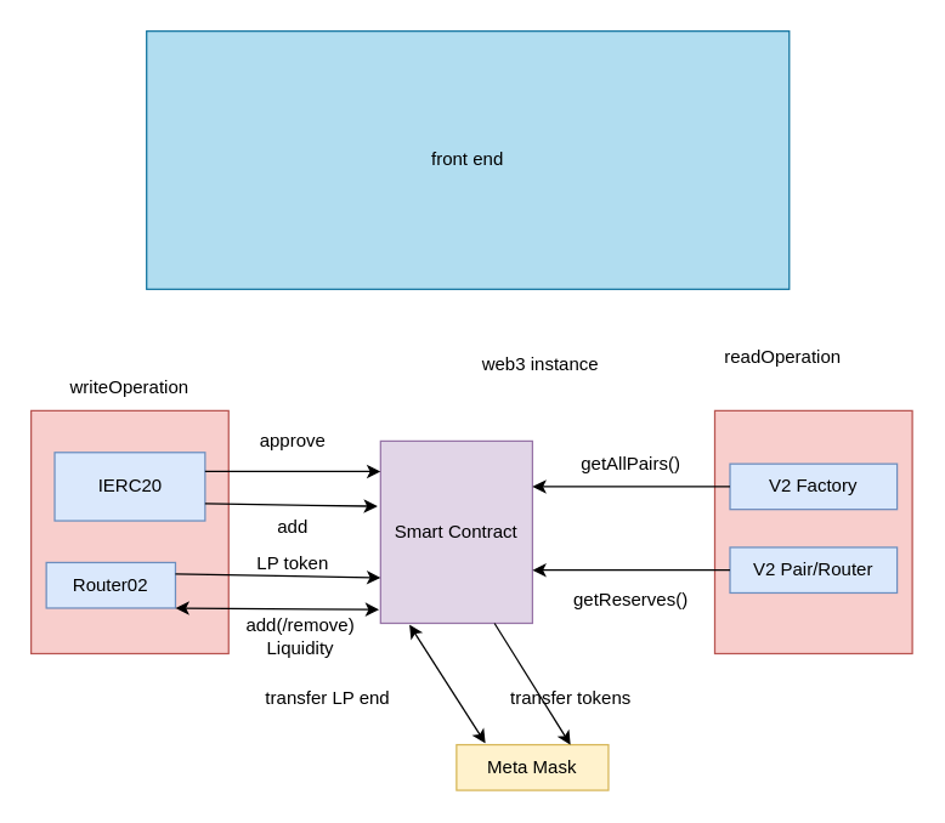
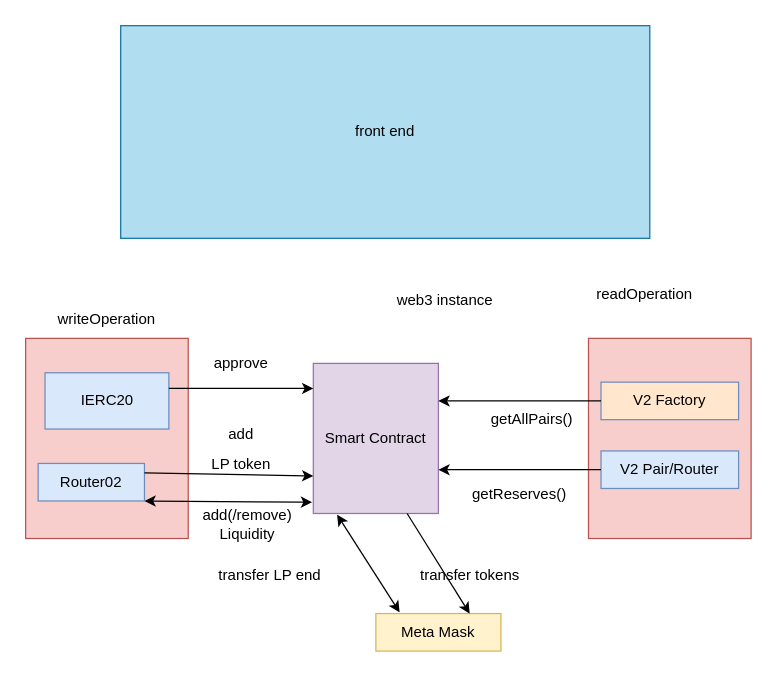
  <mxCell id="0" />
  <mxCell id="1" parent="0" />
  <mxCell id="2" value="" style="rounded=0;whiteSpace=wrap;html=1;fillColor=#f8cecc;strokeColor=#b85450;" vertex="1" parent="1"><mxGeometry x="20" y="270" width="130" height="160" as="geometry" /></mxCell>
  <mxCell id="3" value="" style="rounded=0;whiteSpace=wrap;html=1;fillColor=#f8cecc;strokeColor=#b85450;" vertex="1" parent="1"><mxGeometry x="470" y="270" width="130" height="160" as="geometry" /></mxCell>
  <mxCell id="4" value="Smart Contract" style="rounded=0;whiteSpace=wrap;html=1;fillColor=#e1d5e7;strokeColor=#9673a6;" vertex="1" parent="1"><mxGeometry x="250" y="290" width="100" height="120" as="geometry" /></mxCell>
- <mxCell id="5" value="V2 Factory" style="rounded=0;whiteSpace=wrap;html=1;fillColor=#dae8fc;strokeColor=#6c8ebf;" vertex="1" parent="1"><mxGeometry x="480" y="305" width="110" height="30" as="geometry" /></mxCell>
+ <mxCell id="5" value="V2 Factory" style="rounded=0;whiteSpace=wrap;html=1;fillColor=#ffe6cc;strokeColor=#6c8ebf;" vertex="1" parent="1"><mxGeometry x="480" y="305" width="110" height="30" as="geometry" /></mxCell>
  <mxCell id="6" value="" style="endArrow=classic;html=1;rounded=0;exitX=0;exitY=0.5;exitDx=0;exitDy=0;" edge="1" parent="1" source="5"><mxGeometry width="50" height="50" relative="1" as="geometry"><mxPoint x="290" y="430" as="sourcePoint" /><mxPoint x="350" y="320" as="targetPoint" /></mxGeometry></mxCell>
- <mxCell id="7" value="getAllPairs()" style="text;html=1;strokeColor=none;fillColor=none;align=center;verticalAlign=middle;whiteSpace=wrap;rounded=0;" vertex="1" parent="1"><mxGeometry x="380" y="290" width="70" height="30" as="geometry" /></mxCell>
+ <mxCell id="7" value="getAllPairs()" style="text;html=1;strokeColor=none;fillColor=none;align=center;verticalAlign=middle;whiteSpace=wrap;rounded=0;" vertex="1" parent="1"><mxGeometry x="390" y="320" width="70" height="30" as="geometry" /></mxCell>
  <mxCell id="8" value="V2 Pair/Router" style="rounded=0;whiteSpace=wrap;html=1;fillColor=#dae8fc;strokeColor=#6c8ebf;" vertex="1" parent="1"><mxGeometry x="480" y="360" width="110" height="30" as="geometry" /></mxCell>
  <mxCell id="9" value="readOperation" style="text;html=1;strokeColor=none;fillColor=none;align=center;verticalAlign=middle;whiteSpace=wrap;rounded=0;" vertex="1" parent="1"><mxGeometry x="480" y="220" width="70" height="30" as="geometry" /></mxCell>
  <mxCell id="10" value="getReserves()" style="text;html=1;strokeColor=none;fillColor=none;align=center;verticalAlign=middle;whiteSpace=wrap;rounded=0;" vertex="1" parent="1"><mxGeometry x="380" y="380" width="70" height="30" as="geometry" /></mxCell>
  <mxCell id="11" value="" style="endArrow=classic;html=1;rounded=0;exitX=0;exitY=0.5;exitDx=0;exitDy=0;" edge="1" parent="1" source="8"><mxGeometry width="50" height="50" relative="1" as="geometry"><mxPoint x="460" y="380" as="sourcePoint" /><mxPoint x="350" y="375" as="targetPoint" /></mxGeometry></mxCell>
  <mxCell id="12" value="add(/remove)&lt;br&gt;Liquidity&lt;br&gt;" style="text;html=1;strokeColor=none;fillColor=none;align=center;verticalAlign=middle;whiteSpace=wrap;rounded=0;" vertex="1" parent="1"><mxGeometry x="160" y="418" width="75" as="geometry" /></mxCell>
  <mxCell id="13" value="Router02" style="rounded=0;whiteSpace=wrap;html=1;fillColor=#dae8fc;strokeColor=#6c8ebf;" vertex="1" parent="1"><mxGeometry x="30" y="370" width="85" height="30" as="geometry" /></mxCell>
  <mxCell id="14" value="writeOperation" style="text;html=1;strokeColor=none;fillColor=none;align=center;verticalAlign=middle;whiteSpace=wrap;rounded=0;" vertex="1" parent="1"><mxGeometry x="50" y="240" width="70" height="30" as="geometry" /></mxCell>
  <mxCell id="15" value="approve&lt;br&gt;&lt;br&gt;&lt;br&gt;&lt;br&gt;add" style="text;html=1;strokeColor=none;fillColor=none;align=center;verticalAlign=middle;whiteSpace=wrap;rounded=0;" vertex="1" parent="1"><mxGeometry x="170" y="315" width="45" height="5" as="geometry" /></mxCell>
  <mxCell id="16" value="Meta Mask" style="rounded=0;whiteSpace=wrap;html=1;fillColor=#fff2cc;strokeColor=#d6b656;" vertex="1" parent="1"><mxGeometry x="300" y="490" width="100" height="30" as="geometry" /></mxCell>
  <mxCell id="17" value="" style="endArrow=classic;html=1;rounded=0;exitX=0.75;exitY=1;exitDx=0;exitDy=0;entryX=0.75;entryY=0;entryDx=0;entryDy=0;" edge="1" parent="1" source="4" target="16"><mxGeometry width="50" height="50" relative="1" as="geometry"><mxPoint x="277" y="496.16" as="sourcePoint" /><mxPoint x="300" y="470" as="targetPoint" /></mxGeometry></mxCell>
  <mxCell id="18" value="transfer tokens" style="text;html=1;align=center;verticalAlign=middle;resizable=0;points=[];autosize=1;strokeColor=none;fillColor=none;" vertex="1" parent="1"><mxGeometry x="330" y="450" width="90" height="20" as="geometry" /></mxCell>
  <mxCell id="19" value="IERC20" style="rounded=0;whiteSpace=wrap;html=1;fillColor=#dae8fc;strokeColor=#6c8ebf;" vertex="1" parent="1"><mxGeometry x="35.5" y="297.5" width="99" height="45" as="geometry" /></mxCell>
  <mxCell id="20" value="" style="endArrow=classic;html=1;rounded=0;entryX=0;entryY=0.25;entryDx=0;entryDy=0;exitX=1;exitY=0.5;exitDx=0;exitDy=0;" edge="1" parent="1"><mxGeometry width="50" height="50" relative="1" as="geometry"><mxPoint x="134.5" y="310" as="sourcePoint" /><mxPoint x="250" y="310" as="targetPoint" /></mxGeometry></mxCell>
- <mxCell id="21" value="" style="endArrow=classic;html=1;rounded=0;entryX=-0.02;entryY=0.358;entryDx=0;entryDy=0;entryPerimeter=0;exitX=1;exitY=0.75;exitDx=0;exitDy=0;" edge="1" parent="1" source="19" target="4"><mxGeometry width="50" height="50" relative="1" as="geometry"><mxPoint x="340" y="510" as="sourcePoint" /><mxPoint x="390" y="460" as="targetPoint" /></mxGeometry></mxCell>
  <mxCell id="22" value="" style="endArrow=classic;html=1;rounded=0;entryX=0;entryY=0.75;entryDx=0;entryDy=0;exitX=1;exitY=0.25;exitDx=0;exitDy=0;" edge="1" parent="1" source="13" target="4"><mxGeometry width="50" height="50" relative="1" as="geometry"><mxPoint x="144.5" y="341.25" as="sourcePoint" /><mxPoint x="258" y="342.96" as="targetPoint" /></mxGeometry></mxCell>
  <mxCell id="23" value="LP token" style="text;html=1;strokeColor=none;fillColor=none;align=center;verticalAlign=middle;whiteSpace=wrap;rounded=0;" vertex="1" parent="1"><mxGeometry x="155" y="370" width="75" as="geometry" /></mxCell>
  <mxCell id="24" value="transfer LP end" style="text;html=1;align=center;verticalAlign=middle;resizable=0;points=[];autosize=1;strokeColor=none;fillColor=none;" vertex="1" parent="1"><mxGeometry x="160" y="450" width="110" height="20" as="geometry" /></mxCell>
  <mxCell id="25" value="" style="endArrow=classic;startArrow=classic;html=1;rounded=0;entryX=0.19;entryY=1.008;entryDx=0;entryDy=0;entryPerimeter=0;exitX=0.19;exitY=-0.033;exitDx=0;exitDy=0;exitPerimeter=0;" edge="1" parent="1" source="16" target="4"><mxGeometry width="50" height="50" relative="1" as="geometry"><mxPoint x="340" y="510" as="sourcePoint" /><mxPoint x="390" y="460" as="targetPoint" /></mxGeometry></mxCell>
  <mxCell id="26" value="" style="endArrow=classic;startArrow=classic;html=1;rounded=0;exitX=1;exitY=1;exitDx=0;exitDy=0;entryX=-0.01;entryY=0.925;entryDx=0;entryDy=0;entryPerimeter=0;" edge="1" parent="1" source="13" target="4"><mxGeometry width="50" height="50" relative="1" as="geometry"><mxPoint x="340" y="510" as="sourcePoint" /><mxPoint x="390" y="460" as="targetPoint" /></mxGeometry></mxCell>
  <mxCell id="27" value="front end" style="rounded=0;whiteSpace=wrap;html=1;fillColor=#b1ddf0;strokeColor=#10739e;" vertex="1" parent="1"><mxGeometry x="96" y="20" width="423" height="170" as="geometry" /></mxCell>
  <mxCell id="28" value="web3 instance" style="text;html=1;align=center;verticalAlign=middle;resizable=0;points=[];autosize=1;strokeColor=none;fillColor=none;" vertex="1" parent="1"><mxGeometry x="310" y="230" width="90" height="20" as="geometry" /></mxCell>
